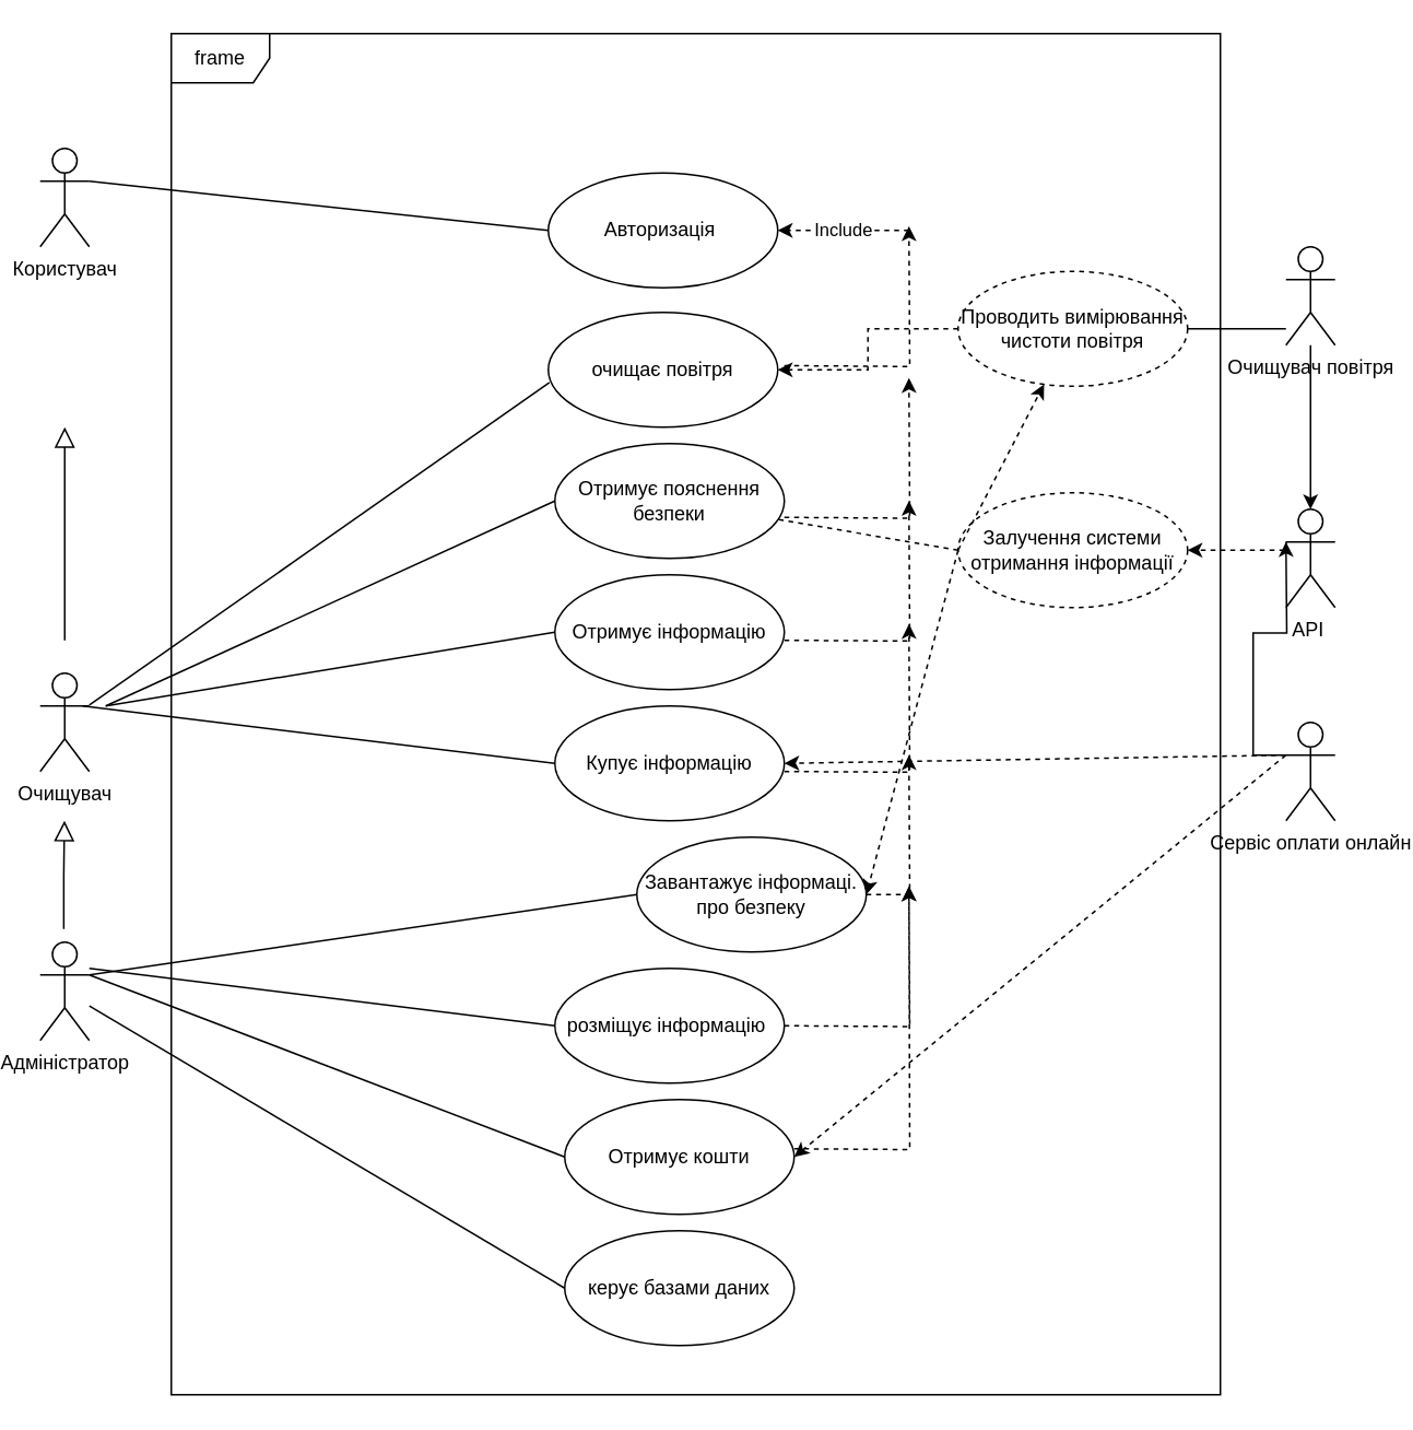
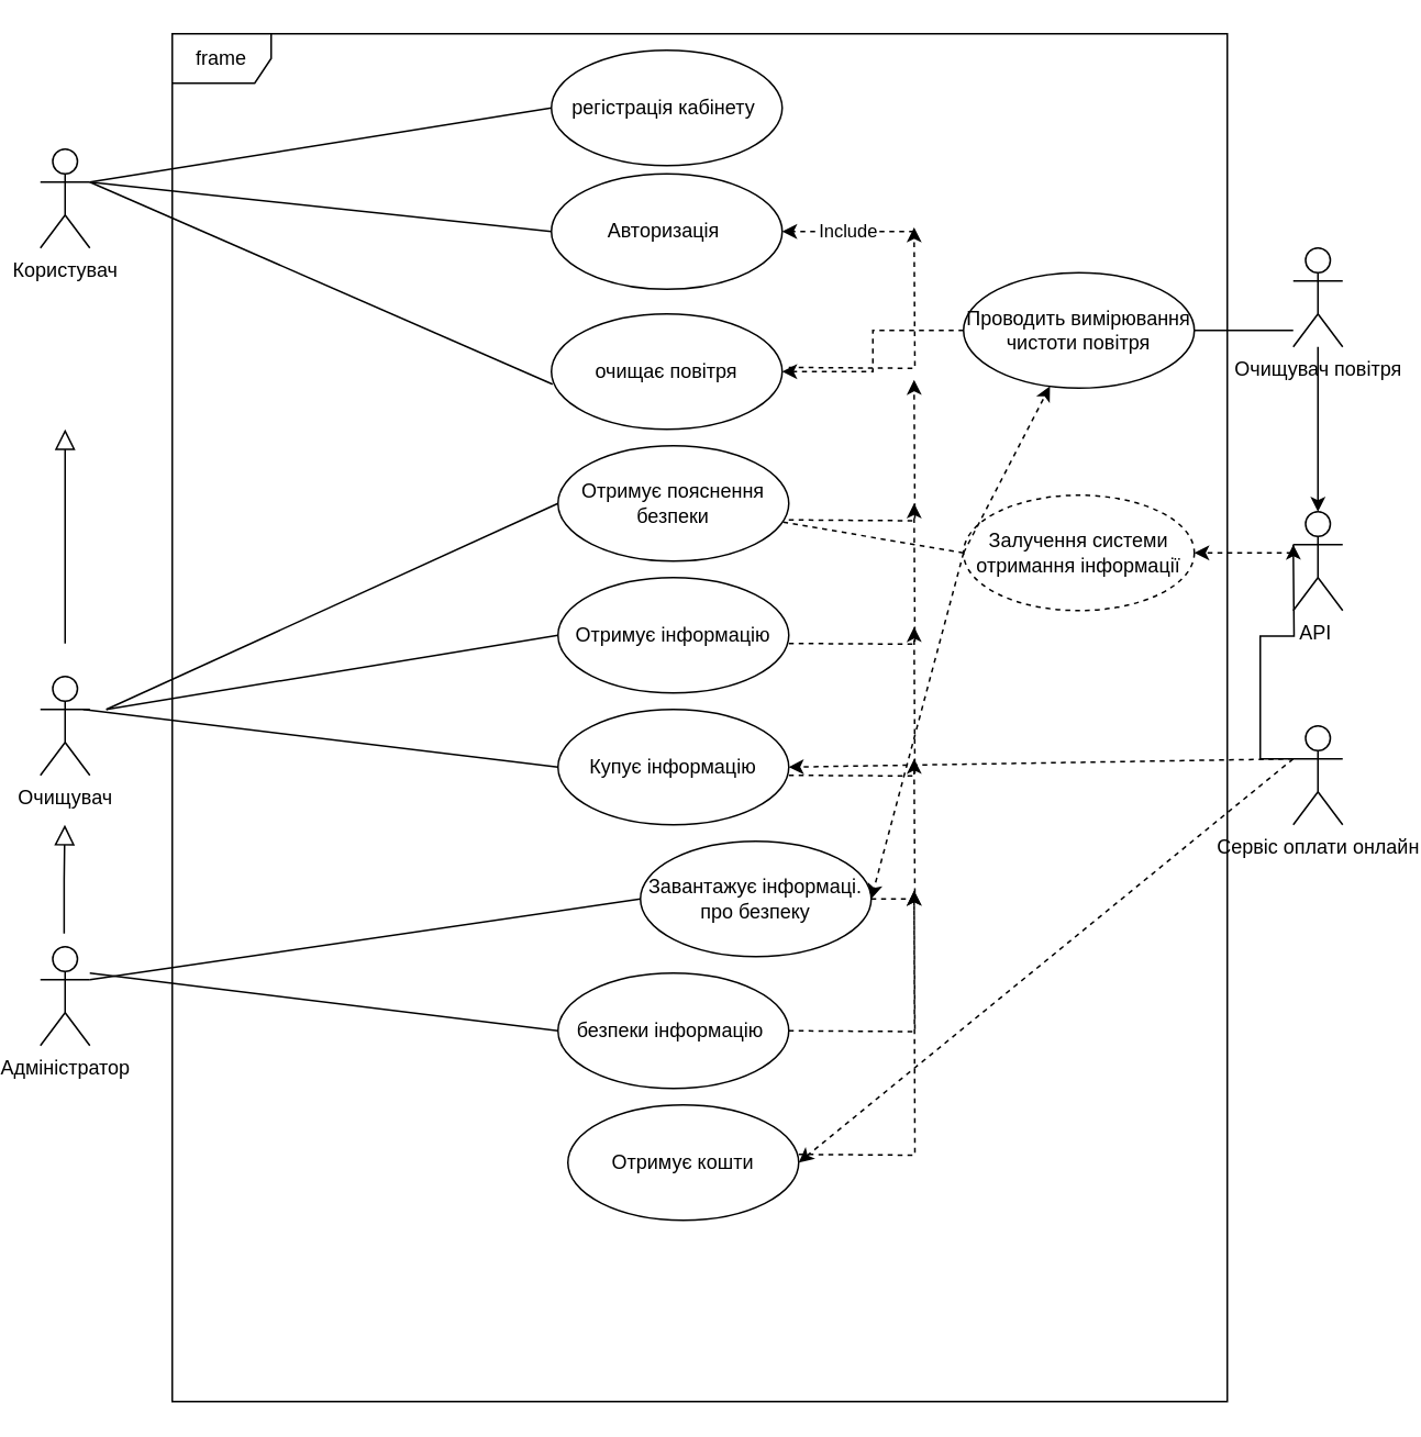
  <mxCell id="0" />
  <mxCell id="1" parent="0" />
  <mxCell id="2" value="frame" style="shape=umlFrame;whiteSpace=wrap;html=1;" parent="1" vertex="1"><mxGeometry x="100" width="640" height="830" as="geometry" y="20" /></mxCell>
  <mxCell id="3" value="" style="endArrow=block;endSize=10;endFill=0;shadow=0;strokeWidth=1;rounded=0;edgeStyle=elbowEdgeStyle;elbow=vertical;" parent="1" edge="1"><mxGeometry width="160" relative="1" as="geometry"><mxPoint x="35" y="390" as="sourcePoint" /><mxPoint x="35" y="260" as="targetPoint" /></mxGeometry></mxCell>
+ <mxCell id="4" value="" style="endArrow=none;shadow=0;strokeWidth=1;rounded=0;endFill=0;elbow=vertical;exitX=1;exitY=0.333;exitDx=0;exitDy=0;exitPerimeter=0;entryX=0;entryY=0.5;entryDx=0;entryDy=0;" parent="1" source="11" target="19" edge="1"><mxGeometry x="0.5" y="41" relative="1" as="geometry"><mxPoint x="80" y="330" as="sourcePoint" /><mxPoint x="80" y="400" as="targetPoint" /><mxPoint x="-40" y="32" as="offset" /></mxGeometry></mxCell>
  <mxCell id="5" style="edgeStyle=none;rounded=0;orthogonalLoop=1;jettySize=auto;html=1;entryX=1;entryY=0.5;entryDx=0;entryDy=0;dashed=1;" edge="1" parent="1" target="23"><mxGeometry relative="1" as="geometry"><mxPoint x="780" y="460" as="sourcePoint" /></mxGeometry></mxCell>
  <mxCell id="6" style="edgeStyle=orthogonalEdgeStyle;rounded=0;orthogonalLoop=1;jettySize=auto;html=1;exitX=0;exitY=0.333;exitDx=0;exitDy=0;exitPerimeter=0;endArrow=classic;endFill=1;" edge="1" parent="1" source="7"><mxGeometry relative="1" as="geometry"><mxPoint x="780" y="330" as="targetPoint" /><Array as="points" /></mxGeometry></mxCell>
  <mxCell id="7" value="Сервіс оплати онлайн" style="shape=umlActor;verticalLabelPosition=bottom;verticalAlign=top;html=1;" parent="1" vertex="1"><mxGeometry x="780" y="440" width="30" height="60" as="geometry" /></mxCell>
  <mxCell id="8" value="Отримує інформацію" style="ellipse;whiteSpace=wrap;html=1;" parent="1" vertex="1"><mxGeometry x="334" y="350" width="140" height="70" as="geometry" /></mxCell>
  <mxCell id="9" value="Отримує пояснення безпеки" style="ellipse;whiteSpace=wrap;html=1;" parent="1" vertex="1"><mxGeometry x="334" y="270" width="140" height="70" as="geometry" /></mxCell>
- <mxCell id="10" style="rounded=0;orthogonalLoop=1;jettySize=auto;html=1;exitX=0.005;exitY=0.61;exitDx=0;exitDy=0;exitPerimeter=0;endArrow=none;endFill=0;" edge="1" parent="1" source="18" target="12"><mxGeometry relative="1" as="geometry" /></mxCell>
+ <mxCell id="10" style="rounded=0;orthogonalLoop=1;jettySize=auto;html=1;exitX=0.005;exitY=0.61;exitDx=0;exitDy=0;exitPerimeter=0;entryX=1;entryY=0.333;entryDx=0;entryDy=0;entryPerimeter=0;endArrow=none;endFill=0;" edge="1" parent="1" source="18" target="11"><mxGeometry relative="1" as="geometry" /></mxCell>
  <mxCell id="11" value="Користувач" style="shape=umlActor;verticalLabelPosition=bottom;verticalAlign=top;html=1;" parent="1" vertex="1"><mxGeometry x="20" y="90" width="30" height="60" as="geometry" /></mxCell>
  <mxCell id="12" value="Очищувач" style="shape=umlActor;verticalLabelPosition=bottom;verticalAlign=top;html=1;" parent="1" vertex="1"><mxGeometry x="20" y="410" width="30" height="60" as="geometry" /></mxCell>
  <mxCell id="13" value="" style="edgeStyle=orthogonalEdgeStyle;rounded=0;orthogonalLoop=1;jettySize=auto;html=1;entryX=1;entryY=0.5;entryDx=0;entryDy=0;" edge="1" parent="1" source="15" target="17"><mxGeometry relative="1" as="geometry"><Array as="points"><mxPoint x="680" y="200" /><mxPoint x="680" y="200" /></Array></mxGeometry></mxCell>
  <mxCell id="14" style="edgeStyle=none;rounded=0;orthogonalLoop=1;jettySize=auto;html=1;entryX=0.5;entryY=0;entryDx=0;entryDy=0;entryPerimeter=0;" edge="1" parent="1" source="15" target="26"><mxGeometry relative="1" as="geometry" /></mxCell>
  <mxCell id="15" value="Очищувач повітря" style="shape=umlActor;verticalLabelPosition=bottom;verticalAlign=top;html=1;" vertex="1" parent="1"><mxGeometry x="780" y="150" width="30" height="60" as="geometry" /></mxCell>
  <mxCell id="16" value="" style="edgeStyle=orthogonalEdgeStyle;rounded=0;orthogonalLoop=1;jettySize=auto;html=1;dashed=1;" edge="1" parent="1" source="17" target="18"><mxGeometry relative="1" as="geometry" /></mxCell>
- <mxCell id="17" value="Проводить вимірювання&lt;br&gt;чистоти повітря" style="ellipse;whiteSpace=wrap;html=1;dashed=1;" vertex="1" parent="1"><mxGeometry x="580" y="165" width="140" height="70" as="geometry" /></mxCell>
+ <mxCell id="17" value="Проводить вимірювання&lt;br&gt;чистоти повітря" style="ellipse;whiteSpace=wrap;html=1;" vertex="1" parent="1"><mxGeometry x="580" y="165" width="140" height="70" as="geometry" /></mxCell>
  <mxCell id="18" value="очищає повітря" style="ellipse;whiteSpace=wrap;html=1;" vertex="1" parent="1"><mxGeometry x="330" y="190" width="140" height="70" as="geometry" /></mxCell>
+ <mxCell id="19" value="регістрація кабінету&amp;nbsp;" style="ellipse;whiteSpace=wrap;html=1;" vertex="1" parent="1"><mxGeometry x="330" y="30" width="140" height="70" as="geometry" /></mxCell>
  <mxCell id="20" value="Купує інформацію" style="ellipse;whiteSpace=wrap;html=1;" vertex="1" parent="1"><mxGeometry x="334" y="430" width="140" height="70" as="geometry" /></mxCell>
  <mxCell id="21" value="Завантажує інформаці.&lt;br&gt;про безпеку" style="ellipse;whiteSpace=wrap;html=1;" vertex="1" parent="1"><mxGeometry x="384" y="510" width="140" height="70" as="geometry" /></mxCell>
- <mxCell id="22" value="розміщує інформацію&amp;nbsp;" style="ellipse;whiteSpace=wrap;html=1;" vertex="1" parent="1"><mxGeometry x="334" y="590" width="140" height="70" as="geometry" /></mxCell>
+ <mxCell id="22" value="безпеки інформацію&amp;nbsp;" style="ellipse;whiteSpace=wrap;html=1;" vertex="1" parent="1"><mxGeometry x="334" y="590" width="140" height="70" as="geometry" /></mxCell>
  <mxCell id="23" value="Отримує кошти" style="ellipse;whiteSpace=wrap;html=1;" vertex="1" parent="1"><mxGeometry x="340" y="670" width="140" height="70" as="geometry" /></mxCell>
- <mxCell id="24" value="керує базами даних" style="ellipse;whiteSpace=wrap;html=1;" vertex="1" parent="1"><mxGeometry x="340" y="750" width="140" height="70" as="geometry" /></mxCell>
  <mxCell id="25" value="Авторизація&amp;nbsp;" style="ellipse;whiteSpace=wrap;html=1;" vertex="1" parent="1"><mxGeometry x="330" y="105" width="140" height="70" as="geometry" /></mxCell>
  <mxCell id="26" value="АРІ&amp;nbsp;" style="shape=umlActor;verticalLabelPosition=bottom;verticalAlign=top;html=1;" vertex="1" parent="1"><mxGeometry x="780" y="310" width="30" height="60" as="geometry" /></mxCell>
  <mxCell id="27" value="Залучення системи отримання інформації" style="ellipse;whiteSpace=wrap;html=1;dashed=1;" vertex="1" parent="1"><mxGeometry x="580" y="300" width="140" height="70" as="geometry" /></mxCell>
  <mxCell id="28" value="" style="rounded=0;orthogonalLoop=1;jettySize=auto;html=1;dashed=1;exitX=0;exitY=0.5;exitDx=0;exitDy=0;" edge="1" parent="1" source="27" target="17"><mxGeometry relative="1" as="geometry"><mxPoint x="520" y="275.059" as="sourcePoint" /><mxPoint x="490" y="245.059" as="targetPoint" /></mxGeometry></mxCell>
  <mxCell id="29" value="" style="rounded=0;orthogonalLoop=1;jettySize=auto;html=1;dashed=1;exitX=0;exitY=0.5;exitDx=0;exitDy=0;endArrow=none;" edge="1" parent="1" source="27" target="9"><mxGeometry relative="1" as="geometry"><mxPoint x="530" y="365" as="sourcePoint" /><mxPoint x="414" y="360" as="targetPoint" /></mxGeometry></mxCell>
- <mxCell id="30" style="edgeStyle=none;rounded=0;orthogonalLoop=1;jettySize=auto;html=1;entryX=0;entryY=0.5;entryDx=0;entryDy=0;endArrow=none;endFill=0;" edge="1" parent="1" source="31" target="24"><mxGeometry relative="1" as="geometry" /></mxCell>
  <mxCell id="31" value="Адміністратор" style="shape=umlActor;verticalLabelPosition=bottom;verticalAlign=top;html=1;" vertex="1" parent="1"><mxGeometry x="20" y="574" width="30" height="60" as="geometry" /></mxCell>
  <mxCell id="32" value="" style="endArrow=block;endSize=10;endFill=0;shadow=0;strokeWidth=1;rounded=0;edgeStyle=elbowEdgeStyle;elbow=vertical;" edge="1" parent="1"><mxGeometry width="160" relative="1" as="geometry"><mxPoint x="34.41" y="566" as="sourcePoint" /><mxPoint x="34.82" y="500" as="targetPoint" /></mxGeometry></mxCell>
  <mxCell id="33" value="" style="rounded=0;orthogonalLoop=1;jettySize=auto;html=1;dashed=1;exitX=1;exitY=0.5;exitDx=0;exitDy=0;edgeStyle=orthogonalEdgeStyle;" edge="1" parent="1" source="21"><mxGeometry relative="1" as="geometry"><mxPoint x="703" y="485" as="sourcePoint" /><mxPoint x="550" y="460" as="targetPoint" /></mxGeometry></mxCell>
  <mxCell id="34" value="" style="rounded=0;orthogonalLoop=1;jettySize=auto;html=1;dashed=1;exitX=1;exitY=0.5;exitDx=0;exitDy=0;edgeStyle=orthogonalEdgeStyle;" edge="1" parent="1"><mxGeometry relative="1" as="geometry"><mxPoint x="474" y="469.94" as="sourcePoint" /><mxPoint x="550" y="380" as="targetPoint" /></mxGeometry></mxCell>
  <mxCell id="35" value="" style="rounded=0;orthogonalLoop=1;jettySize=auto;html=1;dashed=1;edgeStyle=orthogonalEdgeStyle;" edge="1" parent="1"><mxGeometry relative="1" as="geometry"><mxPoint x="480" y="700" as="sourcePoint" /><mxPoint x="550" y="540" as="targetPoint" /></mxGeometry></mxCell>
  <mxCell id="36" value="" style="rounded=0;orthogonalLoop=1;jettySize=auto;html=1;dashed=1;exitX=1;exitY=0.5;exitDx=0;exitDy=0;edgeStyle=orthogonalEdgeStyle;" edge="1" parent="1"><mxGeometry relative="1" as="geometry"><mxPoint x="474" y="389.94" as="sourcePoint" /><mxPoint x="550" y="304.94" as="targetPoint" /></mxGeometry></mxCell>
  <mxCell id="37" value="" style="rounded=0;orthogonalLoop=1;jettySize=auto;html=1;dashed=1;exitX=1;exitY=0.5;exitDx=0;exitDy=0;edgeStyle=orthogonalEdgeStyle;" edge="1" parent="1"><mxGeometry relative="1" as="geometry"><mxPoint x="474" y="315" as="sourcePoint" /><mxPoint x="550" y="230" as="targetPoint" /></mxGeometry></mxCell>
  <mxCell id="38" value="" style="rounded=0;orthogonalLoop=1;jettySize=auto;html=1;dashed=1;exitX=1;exitY=0.5;exitDx=0;exitDy=0;edgeStyle=orthogonalEdgeStyle;" edge="1" parent="1"><mxGeometry relative="1" as="geometry"><mxPoint x="474" y="222.47" as="sourcePoint" /><mxPoint x="550" y="137.47" as="targetPoint" /></mxGeometry></mxCell>
  <mxCell id="39" value="" style="endArrow=none;shadow=0;strokeWidth=1;rounded=0;endFill=0;elbow=vertical;entryX=0;entryY=0.5;entryDx=0;entryDy=0;" edge="1" parent="1" target="20"><mxGeometry x="0.5" y="41" relative="1" as="geometry"><mxPoint x="46" y="430" as="sourcePoint" /><mxPoint x="330" y="604.97" as="targetPoint" /><mxPoint x="-40" y="32" as="offset" /></mxGeometry></mxCell>
  <mxCell id="40" value="" style="endArrow=none;shadow=0;strokeWidth=1;rounded=0;endFill=0;elbow=vertical;exitX=1;exitY=0.333;exitDx=0;exitDy=0;exitPerimeter=0;entryX=0;entryY=0.5;entryDx=0;entryDy=0;" edge="1" parent="1" source="11" target="25"><mxGeometry x="0.5" y="41" relative="1" as="geometry"><mxPoint x="60" y="224.03" as="sourcePoint" /><mxPoint x="344" y="395" as="targetPoint" /><mxPoint x="-40" y="32" as="offset" /></mxGeometry></mxCell>
  <mxCell id="41" value="" style="endArrow=none;shadow=0;strokeWidth=1;rounded=0;endFill=0;elbow=vertical;entryX=0;entryY=0.5;entryDx=0;entryDy=0;" edge="1" parent="1" target="22"><mxGeometry x="0.5" y="41" relative="1" as="geometry"><mxPoint x="50" y="590" as="sourcePoint" /><mxPoint x="330" y="760.97" as="targetPoint" /><mxPoint x="-40" y="32" as="offset" /></mxGeometry></mxCell>
  <mxCell id="42" value="" style="endArrow=none;shadow=0;strokeWidth=1;rounded=0;endFill=0;elbow=vertical;entryX=0;entryY=0.5;entryDx=0;entryDy=0;exitX=1;exitY=0.333;exitDx=0;exitDy=0;exitPerimeter=0;" edge="1" parent="1" source="31" target="21"><mxGeometry x="0.5" y="41" relative="1" as="geometry"><mxPoint x="80" y="244.03" as="sourcePoint" /><mxPoint x="364" y="415" as="targetPoint" /><mxPoint x="-40" y="32" as="offset" /></mxGeometry></mxCell>
  <mxCell id="43" value="" style="endArrow=none;shadow=0;strokeWidth=1;rounded=0;endFill=0;elbow=vertical;entryX=0;entryY=0.5;entryDx=0;entryDy=0;" edge="1" parent="1" target="8"><mxGeometry x="0.5" y="41" relative="1" as="geometry"><mxPoint x="60" y="430" as="sourcePoint" /><mxPoint x="374" y="425" as="targetPoint" /><mxPoint x="-40" y="32" as="offset" /></mxGeometry></mxCell>
  <mxCell id="44" value="" style="endArrow=none;shadow=0;strokeWidth=1;rounded=0;endFill=0;elbow=vertical;entryX=0;entryY=0.5;entryDx=0;entryDy=0;" edge="1" parent="1" target="9"><mxGeometry x="0.5" y="41" relative="1" as="geometry"><mxPoint x="60" y="430" as="sourcePoint" /><mxPoint x="384" y="435" as="targetPoint" /><mxPoint x="-40" y="32" as="offset" /></mxGeometry></mxCell>
- <mxCell id="45" style="edgeStyle=none;rounded=0;orthogonalLoop=1;jettySize=auto;html=1;entryX=0;entryY=0.5;entryDx=0;entryDy=0;exitX=1;exitY=0.333;exitDx=0;exitDy=0;exitPerimeter=0;endArrow=none;endFill=0;" edge="1" parent="1" source="31" target="23"><mxGeometry relative="1" as="geometry"><mxPoint x="60" y="600" as="sourcePoint" /><mxPoint x="350" y="795" as="targetPoint" /></mxGeometry></mxCell>
  <mxCell id="46" value="" style="rounded=0;orthogonalLoop=1;jettySize=auto;html=1;dashed=1;exitX=0;exitY=0.5;exitDx=0;exitDy=0;entryX=1;entryY=0.5;entryDx=0;entryDy=0;" edge="1" parent="1" source="27" target="21"><mxGeometry relative="1" as="geometry"><mxPoint x="617" y="365" as="sourcePoint" /><mxPoint x="476.9" y="330.359" as="targetPoint" /></mxGeometry></mxCell>
  <mxCell id="47" value="" style="edgeStyle=orthogonalEdgeStyle;rounded=0;orthogonalLoop=1;jettySize=auto;html=1;endArrow=classic;endFill=1;exitX=0;exitY=0.333;exitDx=0;exitDy=0;exitPerimeter=0;entryX=1;entryY=0.5;entryDx=0;entryDy=0;dashed=1;" edge="1" parent="1" source="26" target="27"><mxGeometry relative="1" as="geometry"><mxPoint x="790" y="210" as="sourcePoint" /><mxPoint x="730" y="210" as="targetPoint" /><Array as="points"><mxPoint x="780" y="335" /></Array></mxGeometry></mxCell>
  <mxCell id="48" style="edgeStyle=none;rounded=0;orthogonalLoop=1;jettySize=auto;html=1;entryX=1;entryY=0.5;entryDx=0;entryDy=0;dashed=1;exitX=0;exitY=0.333;exitDx=0;exitDy=0;exitPerimeter=0;" edge="1" parent="1" source="7" target="20"><mxGeometry relative="1" as="geometry"><mxPoint x="790" y="491.19" as="sourcePoint" /><mxPoint x="490" y="715" as="targetPoint" /></mxGeometry></mxCell>
  <mxCell id="49" value="&lt;div style=&quot;&quot;&gt;Include&lt;/div&gt;" style="rounded=0;orthogonalLoop=1;jettySize=auto;html=1;dashed=1;edgeStyle=orthogonalEdgeStyle;entryX=1;entryY=0.5;entryDx=0;entryDy=0;align=center;" edge="1" parent="1" target="25"><mxGeometry relative="1" as="geometry"><mxPoint x="550" y="140" as="sourcePoint" /><mxPoint x="560" y="147.47" as="targetPoint" /><Array as="points"><mxPoint x="520" y="140" /><mxPoint x="520" y="140" /></Array></mxGeometry></mxCell>
  <mxCell id="50" value="" style="rounded=0;orthogonalLoop=1;jettySize=auto;html=1;dashed=1;exitX=1;exitY=0.5;exitDx=0;exitDy=0;edgeStyle=orthogonalEdgeStyle;" edge="1" parent="1"><mxGeometry relative="1" as="geometry"><mxPoint x="474" y="625" as="sourcePoint" /><mxPoint x="550" y="540" as="targetPoint" /></mxGeometry></mxCell>
